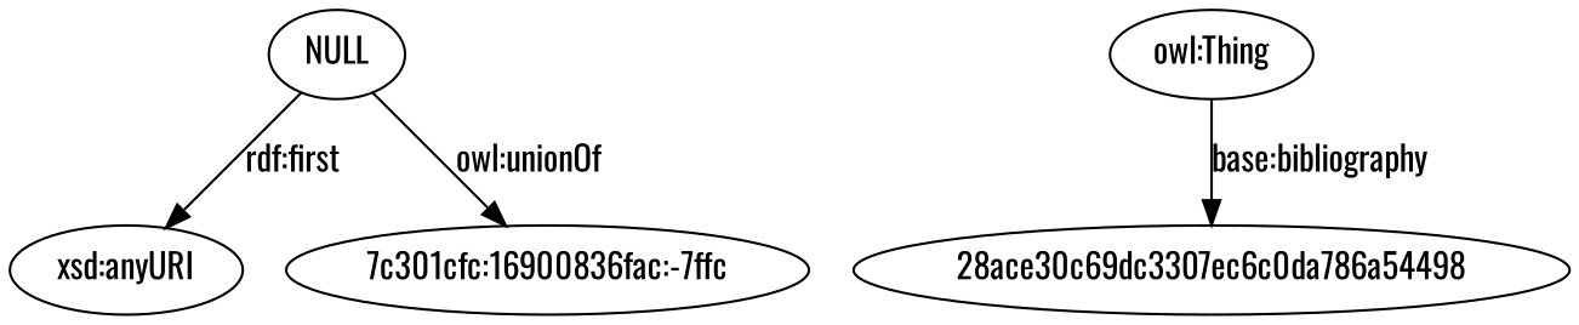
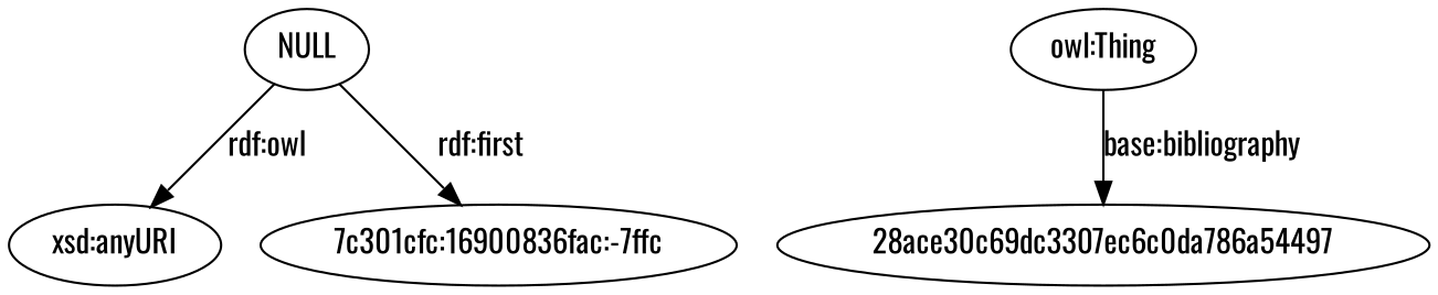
  digraph {
    fontname=Oswald
    rankdir=TB
    node [fontname=Oswald]
    edge [fontname=Oswald]
    NULL
    "xsd:anyURI"
    "7c301cfc:16900836fac:-7ffc"
    "owl:Thing"
-   "28ace30c69dc3307ec6c0da786a54498"
-   NULL -> "xsd:anyURI" [label="rdf:first"]
-   NULL -> "7c301cfc:16900836fac:-7ffc" [label="owl:unionOf"]
+   "28ace30c69dc3307ec6c0da786a54498" [label="28ace30c69dc3307ec6c0da786a54497"]
+   NULL -> "xsd:anyURI" [label="rdf:owl"]
+   NULL -> "7c301cfc:16900836fac:-7ffc" [label="rdf:first"]
    "owl:Thing" -> "28ace30c69dc3307ec6c0da786a54498" [label="base:bibliography"]
  }
